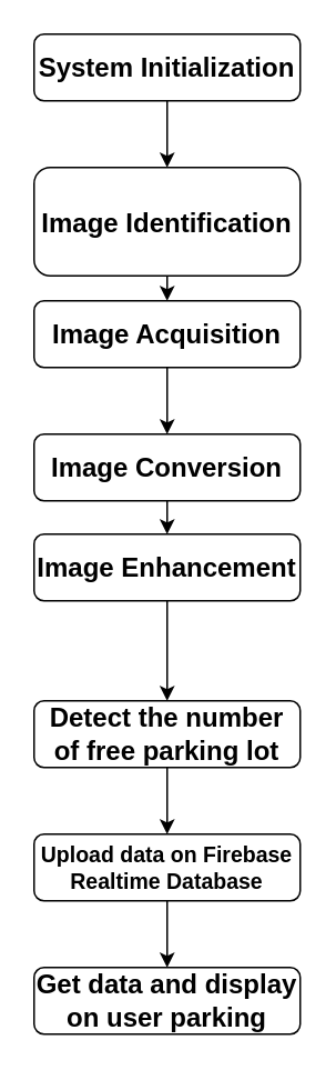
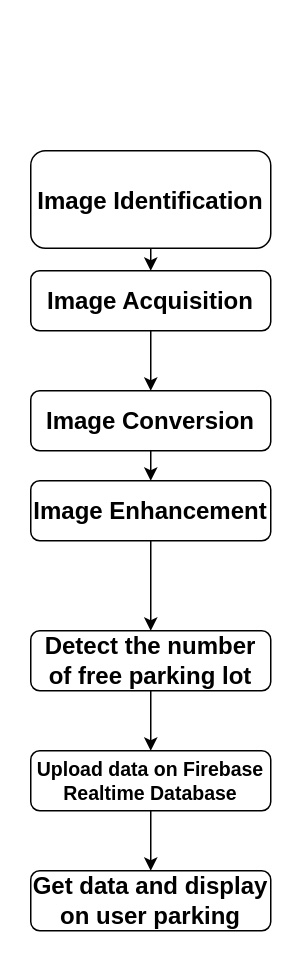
  <mxCell id="0" />
  <mxCell id="1" parent="0" />
- <mxCell id="2" style="edgeStyle=orthogonalEdgeStyle;rounded=0;orthogonalLoop=1;jettySize=auto;html=1;exitX=0.5;exitY=1;exitDx=0;exitDy=0;entryX=0.5;entryY=0;entryDx=0;entryDy=0;fontSize=13;" edge="1" parent="1" source="3" target="5"><mxGeometry relative="1" as="geometry" /></mxCell>
- <mxCell id="3" value="&lt;b&gt;&lt;font style=&quot;font-size: 16px;&quot;&gt;System Initialization&lt;/font&gt;&lt;/b&gt;" style="rounded=1;whiteSpace=wrap;html=1;" vertex="1" parent="1"><mxGeometry x="20" y="20" width="160" height="40" as="geometry" /></mxCell>
  <mxCell id="4" style="edgeStyle=orthogonalEdgeStyle;rounded=0;orthogonalLoop=1;jettySize=auto;html=1;exitX=0.5;exitY=1;exitDx=0;exitDy=0;entryX=0.5;entryY=0;entryDx=0;entryDy=0;fontSize=13;" edge="1" parent="1" source="5" target="7"><mxGeometry relative="1" as="geometry" /></mxCell>
  <mxCell id="5" value="&lt;span style=&quot;font-size: 16px;&quot;&gt;&lt;b&gt;Image Identification&lt;/b&gt;&lt;/span&gt;" style="rounded=1;whiteSpace=wrap;html=1;" vertex="1" parent="1"><mxGeometry x="20" y="100" width="160" height="65" as="geometry" /></mxCell>
  <mxCell id="6" style="edgeStyle=orthogonalEdgeStyle;rounded=0;orthogonalLoop=1;jettySize=auto;html=1;exitX=0.5;exitY=1;exitDx=0;exitDy=0;entryX=0.5;entryY=0;entryDx=0;entryDy=0;fontSize=13;" edge="1" parent="1" source="7" target="9"><mxGeometry relative="1" as="geometry" /></mxCell>
  <mxCell id="7" value="&lt;span style=&quot;font-size: 16px;&quot;&gt;&lt;b&gt;Image Acquisition&lt;/b&gt;&lt;/span&gt;" style="rounded=1;whiteSpace=wrap;html=1;" vertex="1" parent="1"><mxGeometry x="20" y="180" width="160" height="40" as="geometry" /></mxCell>
  <mxCell id="8" style="edgeStyle=orthogonalEdgeStyle;rounded=0;orthogonalLoop=1;jettySize=auto;html=1;exitX=0.5;exitY=1;exitDx=0;exitDy=0;entryX=0.5;entryY=0;entryDx=0;entryDy=0;fontSize=13;" edge="1" parent="1" source="9" target="11"><mxGeometry relative="1" as="geometry" /></mxCell>
  <mxCell id="9" value="&lt;span style=&quot;font-size: 16px;&quot;&gt;&lt;b&gt;Image Conversion&lt;/b&gt;&lt;/span&gt;" style="rounded=1;whiteSpace=wrap;html=1;" vertex="1" parent="1"><mxGeometry x="20" y="260" width="160" height="40" as="geometry" /></mxCell>
  <mxCell id="10" style="edgeStyle=orthogonalEdgeStyle;rounded=0;orthogonalLoop=1;jettySize=auto;html=1;exitX=0.5;exitY=1;exitDx=0;exitDy=0;entryX=0.5;entryY=0;entryDx=0;entryDy=0;fontSize=13;" edge="1" parent="1" source="11" target="13"><mxGeometry relative="1" as="geometry" /></mxCell>
  <mxCell id="11" value="&lt;span style=&quot;font-size: 16px;&quot;&gt;&lt;b&gt;Image Enhancement&lt;/b&gt;&lt;/span&gt;" style="rounded=1;whiteSpace=wrap;html=1;" vertex="1" parent="1"><mxGeometry x="20" y="320" width="160" height="40" as="geometry" /></mxCell>
  <mxCell id="12" style="edgeStyle=orthogonalEdgeStyle;rounded=0;orthogonalLoop=1;jettySize=auto;html=1;exitX=0.5;exitY=1;exitDx=0;exitDy=0;entryX=0.5;entryY=0;entryDx=0;entryDy=0;fontSize=13;" edge="1" parent="1" source="13" target="15"><mxGeometry relative="1" as="geometry" /></mxCell>
  <mxCell id="13" value="&lt;span style=&quot;font-size: 16px;&quot;&gt;&lt;b&gt;Detect the number of free parking lot&lt;/b&gt;&lt;/span&gt;" style="rounded=1;whiteSpace=wrap;html=1;" vertex="1" parent="1"><mxGeometry x="20" y="420" width="160" height="40" as="geometry" /></mxCell>
  <mxCell id="14" style="edgeStyle=orthogonalEdgeStyle;rounded=0;orthogonalLoop=1;jettySize=auto;html=1;exitX=0.5;exitY=1;exitDx=0;exitDy=0;entryX=0.5;entryY=0;entryDx=0;entryDy=0;fontSize=13;" edge="1" parent="1" source="15" target="16"><mxGeometry relative="1" as="geometry" /></mxCell>
  <mxCell id="15" value="&lt;b style=&quot;&quot;&gt;&lt;font style=&quot;font-size: 13px;&quot;&gt;Upload data on Firebase Realtime Database&lt;/font&gt;&lt;/b&gt;" style="rounded=1;whiteSpace=wrap;html=1;" vertex="1" parent="1"><mxGeometry x="20" y="500" width="160" height="40" as="geometry" /></mxCell>
  <mxCell id="16" value="&lt;span style=&quot;font-size: 16px;&quot;&gt;&lt;b&gt;Get data and display on user parking&lt;/b&gt;&lt;/span&gt;" style="rounded=1;whiteSpace=wrap;html=1;" vertex="1" parent="1"><mxGeometry x="20" y="580" width="160" height="40" as="geometry" /></mxCell>
